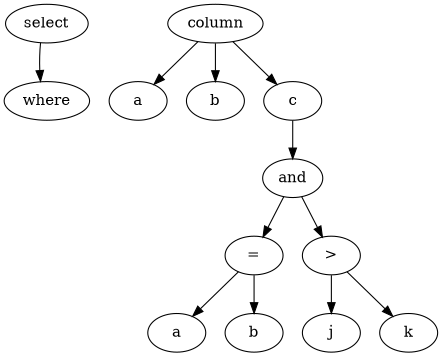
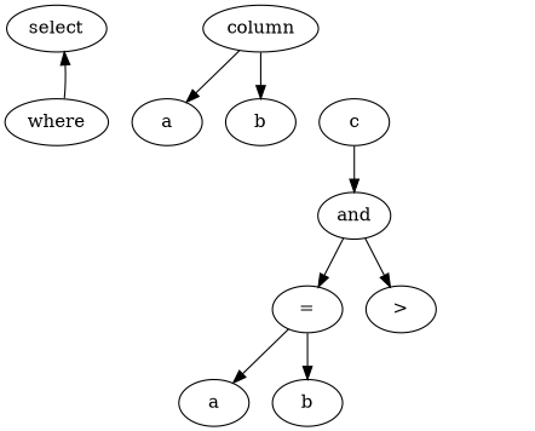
  digraph {
    select
    where
    column
    a
    b
    c
    and
    "="
    ">"
    n10 [label=a]
    n11 [label=b]
-   j
-   k
-   select -> where
+   where -> select
    column -> a
    column -> b
-   column -> c
    c -> and
    and -> "="
    and -> ">"
    "=" -> n10
    "=" -> n11
-   ">" -> j
-   ">" -> k
  }
